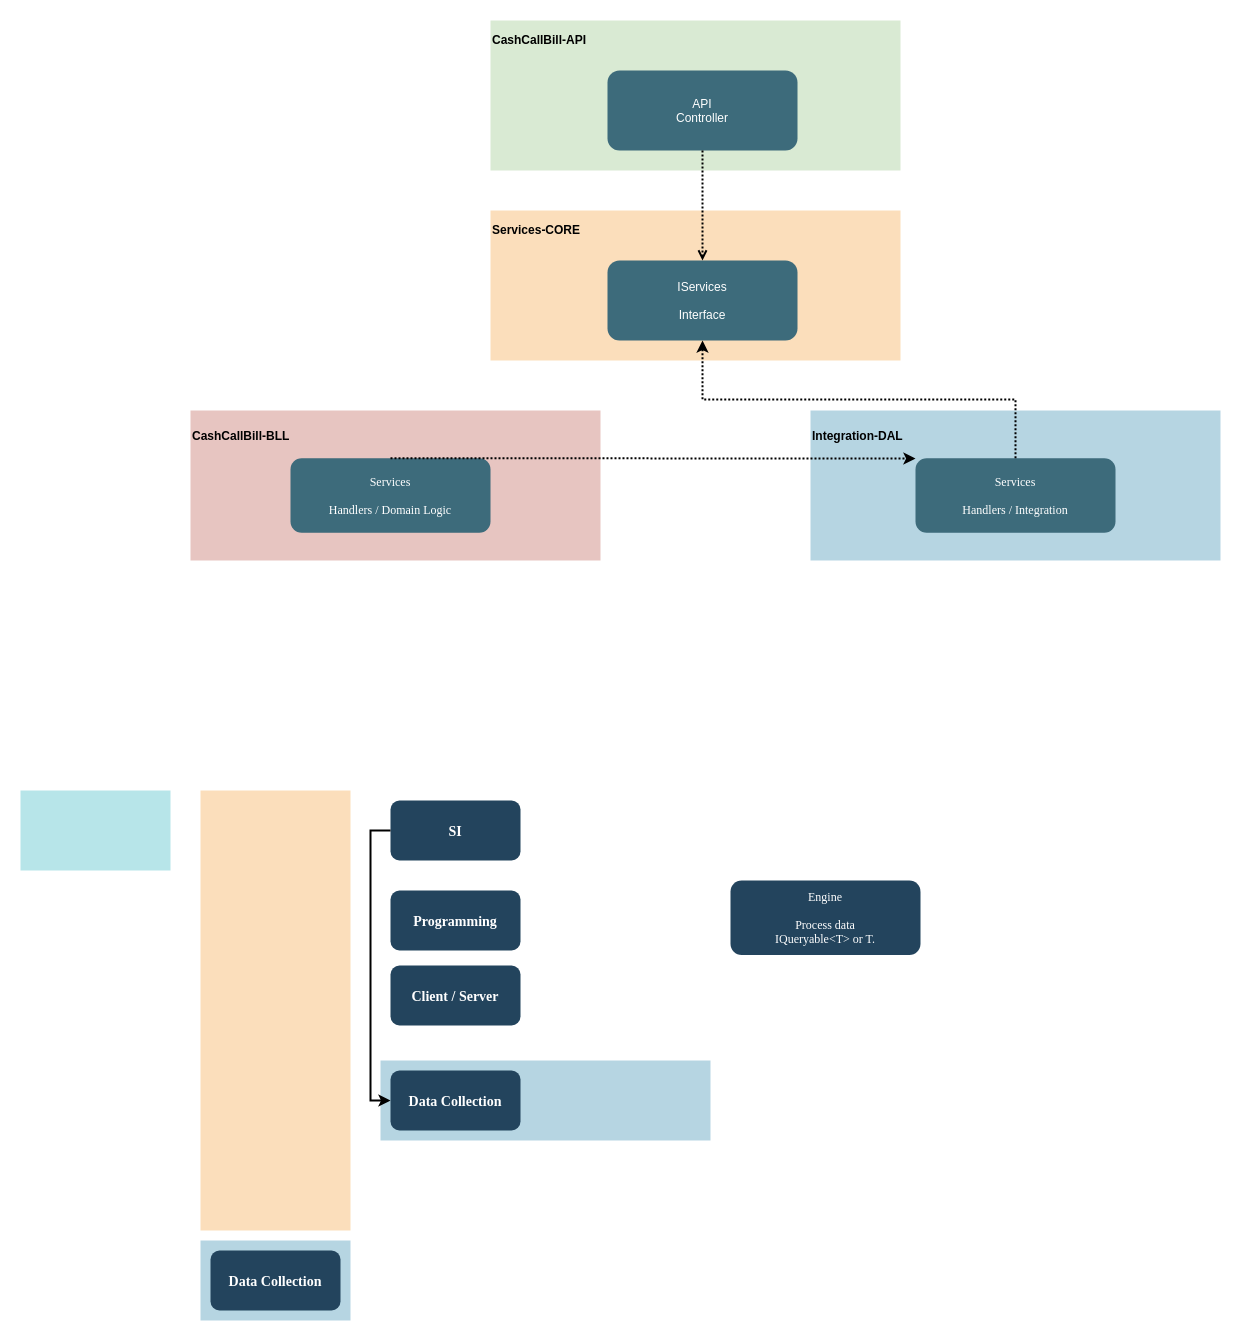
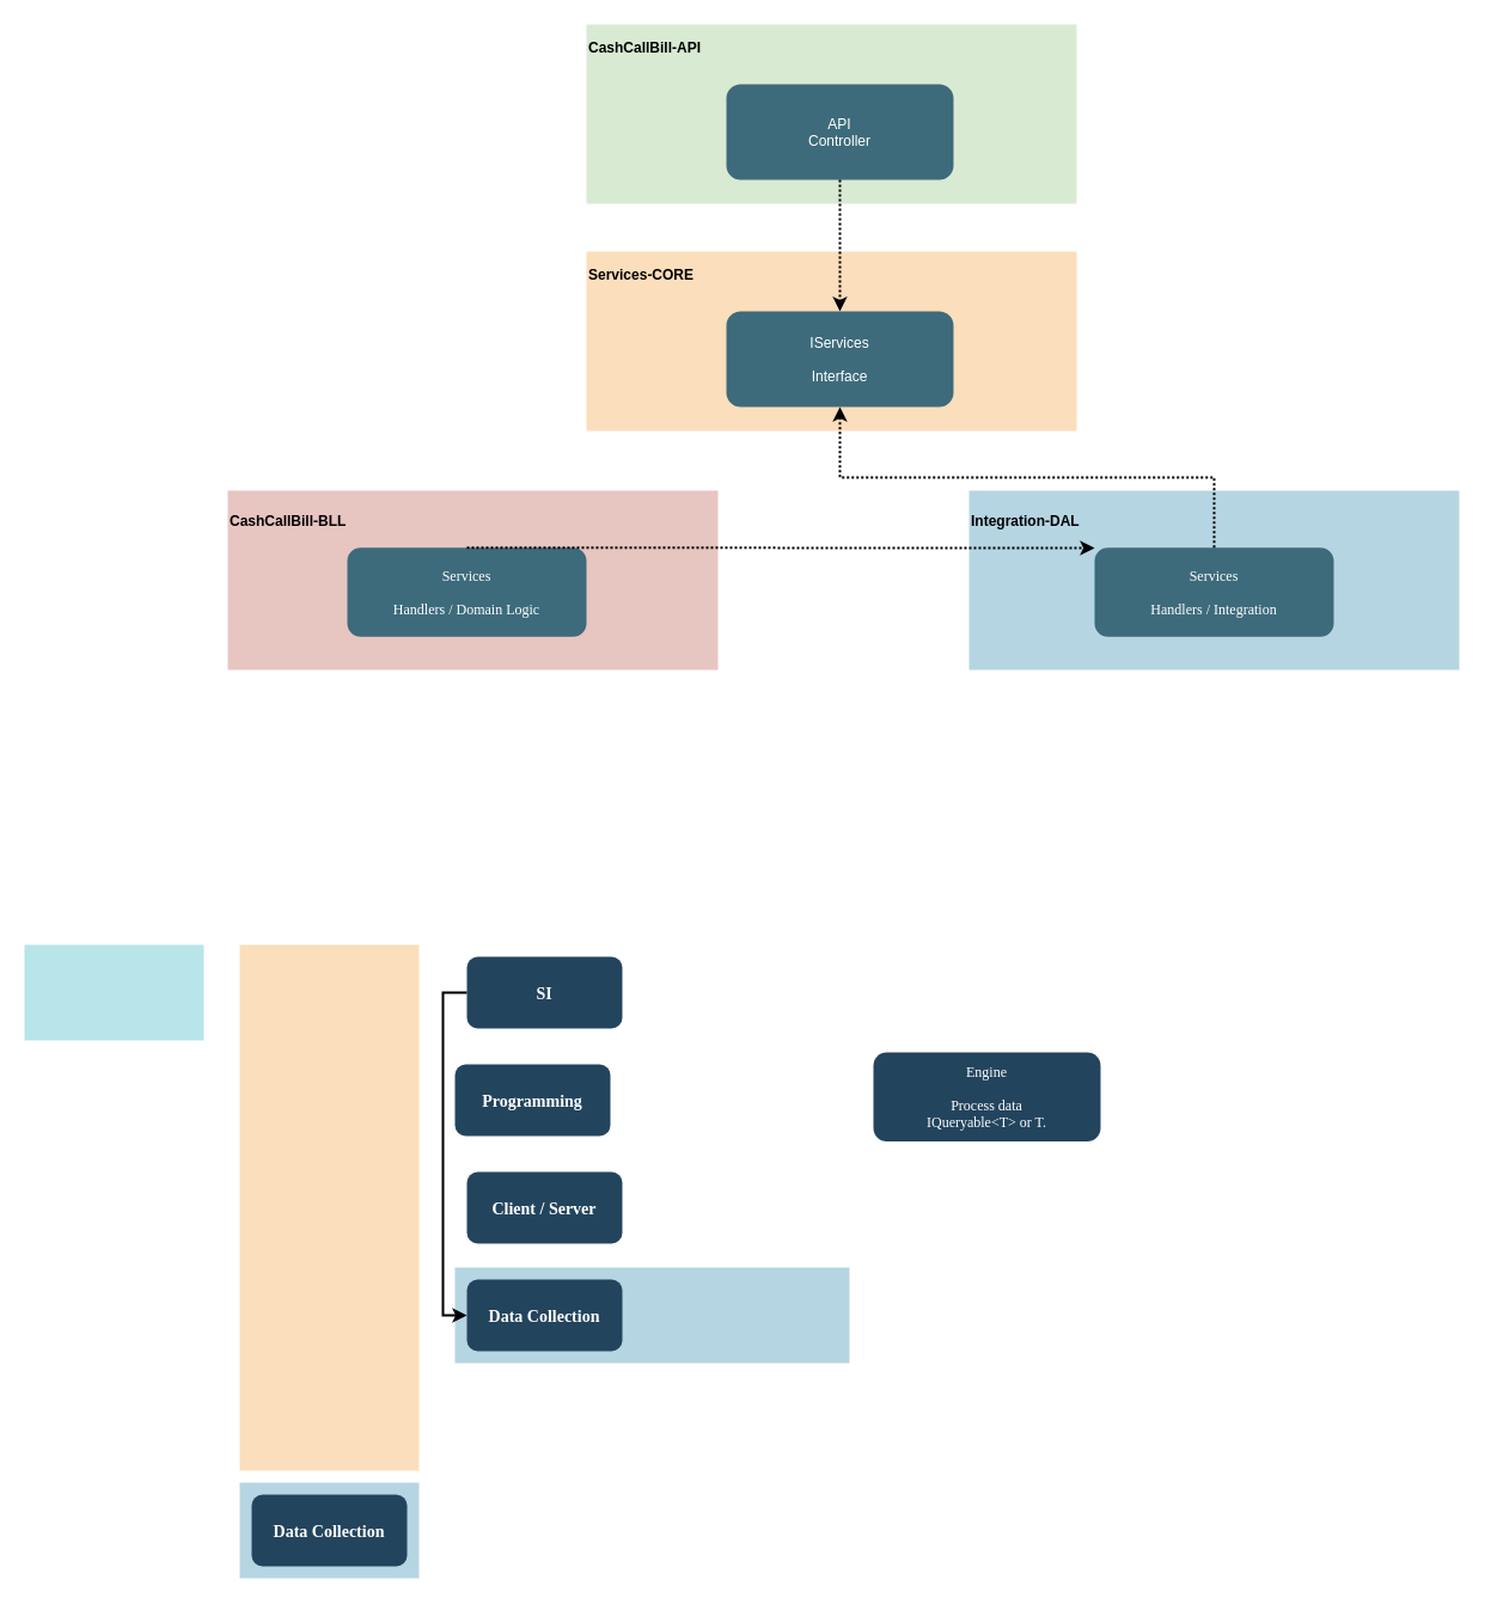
  <mxCell id="0" />
  <mxCell id="1" parent="0" />
  <mxCell id="2" value="" style="fillColor=#10739E;strokeColor=none;opacity=30;" parent="1" vertex="1"><mxGeometry x="810" y="410" width="410" height="150" as="geometry" /></mxCell>
  <mxCell id="3" value="" style="fillColor=#F2931E;strokeColor=none;opacity=30;" parent="1" vertex="1"><mxGeometry x="200" y="790" width="150.0" height="440.0" as="geometry" /></mxCell>
  <mxCell id="4" value="" style="fillColor=#F2931E;strokeColor=none;opacity=30;" parent="1" vertex="1"><mxGeometry x="490" y="210" width="410" height="150" as="geometry" /></mxCell>
  <mxCell id="5" value="" style="fillColor=#10739E;strokeColor=none;opacity=30;" parent="1" vertex="1"><mxGeometry x="380" y="1060" width="330.0" height="80" as="geometry" /></mxCell>
  <mxCell id="6" value="" style="fillColor=#10739E;strokeColor=none;opacity=30;" parent="1" vertex="1"><mxGeometry x="200" y="1240" width="150" height="80" as="geometry" /></mxCell>
  <mxCell id="7" value="" style="fillColor=#D9EAD3;strokeColor=none" parent="1" vertex="1"><mxGeometry x="490" y="20" width="410" height="150" as="geometry" /></mxCell>
  <mxCell id="8" value="" style="fillColor=#12AAB5;strokeColor=none;opacity=30;" parent="1" vertex="1"><mxGeometry x="20" y="790" width="150" height="80" as="geometry" /></mxCell>
  <mxCell id="9" value="API&#10;Controller" style="rounded=1;gradientColor=none;fontColor=#FFFFFF;fontStyle=0;fontFamily=Helvetica;fontSize=12;fillColor=#3D6B7B;horizontal=1;spacingTop=0;spacing=2;strokeWidth=1;strokeColor=none;" parent="1" vertex="1"><mxGeometry x="607" y="70" width="190" height="80" as="geometry" /></mxCell>
  <mxCell id="10" value="IServices&#10;&#10;Interface" style="rounded=1;gradientColor=none;strokeColor=none;fontColor=#FFFFFF;fontStyle=0;fontFamily=Helvetica;fontSize=12;fillColor=#3D6B7B;" parent="1" vertex="1"><mxGeometry x="607" y="260" width="190" height="80" as="geometry" /></mxCell>
  <mxCell id="11" value="Data Collection" style="rounded=1;fillColor=#23445D;gradientColor=none;strokeColor=none;fontColor=#FFFFFF;fontStyle=1;fontFamily=Tahoma;fontSize=14" parent="1" vertex="1"><mxGeometry x="210" y="1250" width="130" height="60" as="geometry" /></mxCell>
  <mxCell id="12" value="SI" style="rounded=1;fillColor=#23445D;gradientColor=none;strokeColor=none;fontColor=#FFFFFF;fontStyle=1;fontFamily=Tahoma;fontSize=14" parent="1" vertex="1"><mxGeometry x="390" y="800" width="130" height="60" as="geometry" /></mxCell>
- <mxCell id="13" value="Programming" style="rounded=1;fillColor=#23445D;gradientColor=none;strokeColor=none;fontColor=#FFFFFF;fontStyle=1;fontFamily=Tahoma;fontSize=14" parent="1" vertex="1"><mxGeometry x="390" y="890" width="130" height="60" as="geometry" /></mxCell>
- <mxCell id="14" value="Client / Server" style="rounded=1;fillColor=#23445D;gradientColor=none;strokeColor=none;fontColor=#FFFFFF;fontStyle=1;fontFamily=Tahoma;fontSize=14" parent="1" vertex="1"><mxGeometry x="390" y="965" width="130" height="60" as="geometry" /></mxCell>
+ <mxCell id="13" value="Programming" style="rounded=1;fillColor=#23445D;gradientColor=none;strokeColor=none;fontColor=#FFFFFF;fontStyle=1;fontFamily=Tahoma;fontSize=14" parent="1" vertex="1"><mxGeometry x="380" y="890" width="130" height="60" as="geometry" /></mxCell>
+ <mxCell id="14" value="Client / Server" style="rounded=1;fillColor=#23445D;gradientColor=none;strokeColor=none;fontColor=#FFFFFF;fontStyle=1;fontFamily=Tahoma;fontSize=14" parent="1" vertex="1"><mxGeometry x="390" y="980" width="130" height="60" as="geometry" /></mxCell>
  <mxCell id="15" value="Data Collection" style="rounded=1;fillColor=#23445D;gradientColor=none;strokeColor=none;fontColor=#FFFFFF;fontStyle=1;fontFamily=Tahoma;fontSize=14" parent="1" vertex="1"><mxGeometry x="390" y="1070" width="130" height="60" as="geometry" /></mxCell>
  <mxCell id="16" value="Engine&#10;&#10;Process data&#10;IQueryable&lt;T&gt; or T." style="rounded=1;fillColor=#23445D;gradientColor=none;strokeColor=none;fontColor=#FFFFFF;fontStyle=0;fontFamily=Tahoma;fontSize=12;" parent="1" vertex="1"><mxGeometry x="730" y="880" width="190" height="74.5" as="geometry" /></mxCell>
- <mxCell id="17" value="" style="edgeStyle=elbowEdgeStyle;elbow=vertical;strokeWidth=2;rounded=0;dashed=1;dashPattern=1 1;endArrow=open;" parent="1" source="9" target="10" edge="1"><mxGeometry x="347" y="225.5" width="100" height="100" as="geometry"><mxPoint x="712" y="255.5" as="sourcePoint" /><mxPoint x="1317" y="325.5" as="targetPoint" /></mxGeometry></mxCell>
+ <mxCell id="17" value="" style="edgeStyle=elbowEdgeStyle;elbow=vertical;strokeWidth=2;rounded=0;dashed=1;dashPattern=1 1;" parent="1" source="9" target="10" edge="1"><mxGeometry x="347" y="225.5" width="100" height="100" as="geometry"><mxPoint x="712" y="255.5" as="sourcePoint" /><mxPoint x="1317" y="325.5" as="targetPoint" /></mxGeometry></mxCell>
  <mxCell id="18" value="" style="edgeStyle=elbowEdgeStyle;elbow=horizontal;strokeWidth=2;rounded=0" parent="1" source="12" target="15" edge="1"><mxGeometry x="100" y="500" width="100" height="100" as="geometry"><mxPoint x="-50" y="580" as="sourcePoint" /><mxPoint x="50" y="480" as="targetPoint" /><Array as="points"><mxPoint x="370" y="960" /></Array></mxGeometry></mxCell>
  <mxCell id="19" value="CashCallBill-API" style="text;html=1;strokeColor=none;fillColor=none;align=left;verticalAlign=middle;whiteSpace=wrap;rounded=0;fontFamily=Helvetica;fontSize=12;fontStyle=1" vertex="1" parent="1"><mxGeometry x="490" y="30" width="120" height="20" as="geometry" /></mxCell>
  <mxCell id="20" value="Services-CORE" style="text;html=1;strokeColor=none;fillColor=none;align=left;verticalAlign=middle;whiteSpace=wrap;rounded=0;fontFamily=Helvetica;fontSize=12;fontStyle=1" vertex="1" parent="1"><mxGeometry x="490" y="220" width="120" height="20" as="geometry" /></mxCell>
  <mxCell id="21" value="" style="fillColor=#AE4132;strokeColor=none;opacity=30;" parent="1" vertex="1"><mxGeometry x="190" y="410" width="410" height="150" as="geometry" /></mxCell>
  <mxCell id="22" value="CashCallBill-BLL" style="text;html=1;strokeColor=none;fillColor=none;align=left;verticalAlign=middle;whiteSpace=wrap;rounded=0;fontFamily=Helvetica;fontSize=12;fontStyle=1" vertex="1" parent="1"><mxGeometry x="190" y="425.5" width="120" height="20" as="geometry" /></mxCell>
  <mxCell id="23" value="Services&#10;&#10;Handlers / Domain Logic" style="rounded=1;gradientColor=none;strokeColor=none;fontColor=#FFFFFF;fontStyle=0;fontFamily=Tahoma;fontSize=12;fillColor=#3D6B7B;" vertex="1" parent="1"><mxGeometry x="290" y="457.75" width="200" height="74.5" as="geometry" /></mxCell>
  <mxCell id="24" value="" style="edgeStyle=elbowEdgeStyle;elbow=vertical;strokeWidth=2;rounded=0;dashed=1;dashPattern=1 1;exitX=0.5;exitY=0;exitDx=0;exitDy=0;" edge="1" parent="1" source="23" target="26"><mxGeometry x="357" y="235.5" width="100" height="100" as="geometry"><mxPoint x="807" y="123" as="sourcePoint" /><mxPoint x="1080" y="123" as="targetPoint" /></mxGeometry></mxCell>
  <mxCell id="25" value="Integration-DAL" style="text;html=1;strokeColor=none;fillColor=none;align=left;verticalAlign=middle;whiteSpace=wrap;rounded=0;fontFamily=Helvetica;fontSize=12;fontStyle=1" vertex="1" parent="1"><mxGeometry x="810" y="425.5" width="120" height="20" as="geometry" /></mxCell>
  <mxCell id="26" value="Services&#10;&#10;Handlers / Integration" style="rounded=1;gradientColor=none;strokeColor=none;fontColor=#FFFFFF;fontStyle=0;fontFamily=Tahoma;fontSize=12;fillColor=#3D6B7B;" vertex="1" parent="1"><mxGeometry x="915" y="457.75" width="200" height="74.5" as="geometry" /></mxCell>
  <mxCell id="27" value="" style="edgeStyle=elbowEdgeStyle;elbow=vertical;strokeWidth=2;rounded=0;dashed=1;dashPattern=1 1;exitX=0.5;exitY=0;exitDx=0;exitDy=0;entryX=0.5;entryY=1;entryDx=0;entryDy=0;" edge="1" parent="1" source="26" target="10"><mxGeometry x="367" y="245.5" width="100" height="100" as="geometry"><mxPoint x="395" y="467.75" as="sourcePoint" /><mxPoint x="700" y="350" as="targetPoint" /></mxGeometry></mxCell>
